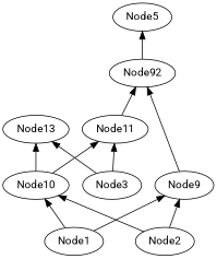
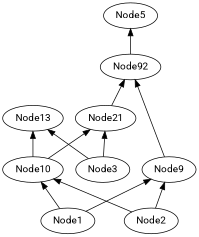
  digraph {
    fontname=Roboto
    node [fontname=Roboto]
    edge [dir=back fontname=Roboto style=solid]
    n1 [label=Node92]
    Node5
    Node13
    Node10
    Node3
    Node9
-   Node11
+   Node11 [label=Node21]
    Node1
    Node2
    n1 -> Node9
    n1 -> Node11
    Node5 -> n1
    Node13 -> Node10
    Node13 -> Node3
    Node10 -> Node1
    Node10 -> Node2
    Node9 -> Node1
    Node9 -> Node2
    Node11 -> Node10
    Node11 -> Node3
  }
